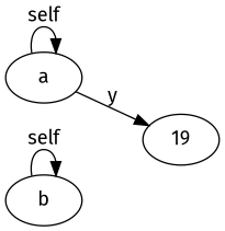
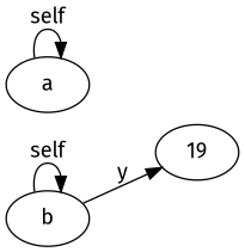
  digraph {
    fontname="Fira Sans"
    rankdir=LR
    node [fontname="Fira Sans"]
    edge [fontname="Fira Sans"]
    a
    b
    n3 [label=19]
    a -> a [label=self]
    b -> b [label=self]
-   a -> n3 [label=y]
+   b -> n3 [label=y]
  }
